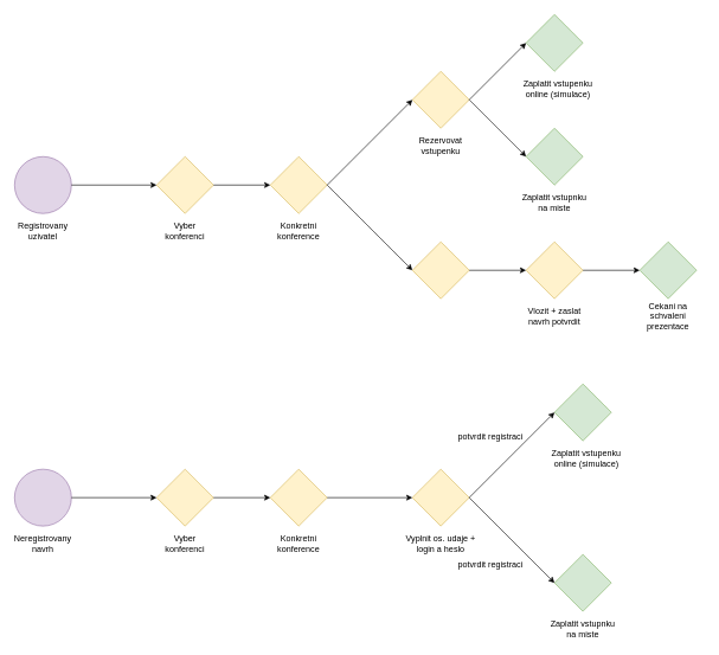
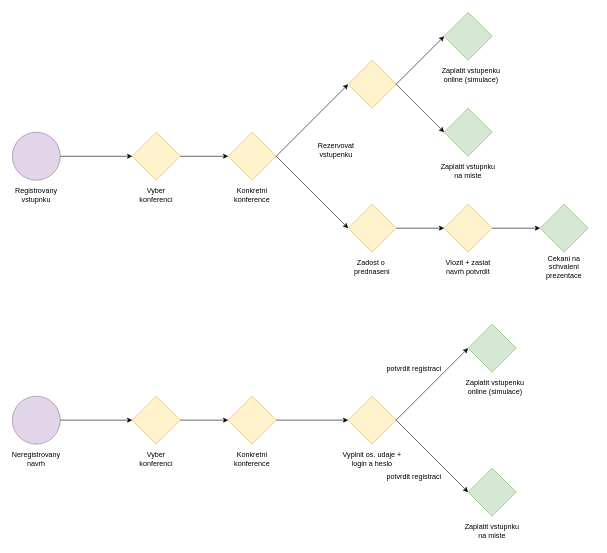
  <mxCell id="0" />
  <mxCell id="1" parent="0" />
  <mxCell id="2" value="" style="ellipse;whiteSpace=wrap;html=1;aspect=fixed;fillColor=#e1d5e7;strokeColor=#9673a6;" vertex="1" parent="1"><mxGeometry x="20" y="220" width="80" height="80" as="geometry" /></mxCell>
- <mxCell id="3" value="Registrovany&lt;div&gt;uzivatel&lt;/div&gt;" style="text;html=1;align=center;verticalAlign=middle;whiteSpace=wrap;rounded=0;" vertex="1" parent="1"><mxGeometry x="30" y="310" width="60" height="30" as="geometry" /></mxCell>
+ <mxCell id="3" value="Registrovany&lt;div&gt;vstupnku&lt;/div&gt;" style="text;html=1;align=center;verticalAlign=middle;whiteSpace=wrap;rounded=0;" vertex="1" parent="1"><mxGeometry x="30" y="310" width="60" height="30" as="geometry" /></mxCell>
  <mxCell id="4" value="" style="rhombus;whiteSpace=wrap;html=1;fillColor=#fff2cc;strokeColor=#d6b656;" vertex="1" parent="1"><mxGeometry x="220" y="220" width="80" height="80" as="geometry" /></mxCell>
  <mxCell id="5" value="" style="endArrow=classic;html=1;rounded=0;exitX=1;exitY=0.5;exitDx=0;exitDy=0;entryX=0;entryY=0.5;entryDx=0;entryDy=0;" edge="1" parent="1" source="2" target="4"><mxGeometry width="50" height="50" relative="1" as="geometry"><mxPoint x="130" y="350" as="sourcePoint" /><mxPoint x="180" y="300" as="targetPoint" /></mxGeometry></mxCell>
  <mxCell id="6" value="Vyber&lt;div&gt;konferenci&lt;/div&gt;" style="text;html=1;align=center;verticalAlign=middle;whiteSpace=wrap;rounded=0;" vertex="1" parent="1"><mxGeometry x="230" y="310" width="60" height="30" as="geometry" /></mxCell>
  <mxCell id="7" value="" style="rhombus;whiteSpace=wrap;html=1;fillColor=#fff2cc;strokeColor=#d6b656;" vertex="1" parent="1"><mxGeometry x="380" y="220" width="80" height="80" as="geometry" /></mxCell>
  <mxCell id="8" value="Konkretni&lt;div&gt;konference&lt;/div&gt;" style="text;html=1;align=center;verticalAlign=middle;whiteSpace=wrap;rounded=0;" vertex="1" parent="1"><mxGeometry x="390" y="310" width="60" height="30" as="geometry" /></mxCell>
  <mxCell id="9" value="" style="endArrow=classic;html=1;rounded=0;exitX=1;exitY=0.5;exitDx=0;exitDy=0;entryX=0;entryY=0.5;entryDx=0;entryDy=0;" edge="1" parent="1" source="4" target="7"><mxGeometry width="50" height="50" relative="1" as="geometry"><mxPoint x="250" y="340" as="sourcePoint" /><mxPoint x="300" y="290" as="targetPoint" /></mxGeometry></mxCell>
  <mxCell id="10" value="" style="rhombus;whiteSpace=wrap;html=1;fillColor=#fff2cc;strokeColor=#d6b656;" vertex="1" parent="1"><mxGeometry x="580" y="100" width="80" height="80" as="geometry" /></mxCell>
- <mxCell id="11" value="Rezervovat&lt;div&gt;vstupenku&lt;/div&gt;" style="text;html=1;align=center;verticalAlign=middle;whiteSpace=wrap;rounded=0;" vertex="1" parent="1"><mxGeometry x="590" y="190" width="60" height="30" as="geometry" /></mxCell>
+ <mxCell id="11" value="Rezervovat&lt;div&gt;vstupenku&lt;/div&gt;" style="text;html=1;align=center;verticalAlign=middle;whiteSpace=wrap;rounded=0;" vertex="1" parent="1"><mxGeometry x="530" y="235" width="60" height="30" as="geometry" /></mxCell>
  <mxCell id="12" value="" style="rhombus;whiteSpace=wrap;html=1;fillColor=#fff2cc;strokeColor=#d6b656;" vertex="1" parent="1"><mxGeometry x="580" y="340" width="80" height="80" as="geometry" /></mxCell>
+ <mxCell id="13" value="Zadost o&amp;nbsp;&lt;div&gt;prednaseni&lt;/div&gt;" style="text;html=1;align=center;verticalAlign=middle;whiteSpace=wrap;rounded=0;" vertex="1" parent="1"><mxGeometry x="590" y="430" width="60" height="30" as="geometry" /></mxCell>
  <mxCell id="14" value="" style="endArrow=classic;html=1;rounded=0;exitX=1;exitY=0.5;exitDx=0;exitDy=0;entryX=0;entryY=0.5;entryDx=0;entryDy=0;" edge="1" parent="1" source="7" target="12"><mxGeometry width="50" height="50" relative="1" as="geometry"><mxPoint x="340" y="340" as="sourcePoint" /><mxPoint x="390" y="290" as="targetPoint" /></mxGeometry></mxCell>
  <mxCell id="15" value="" style="endArrow=classic;html=1;rounded=0;exitX=1;exitY=0.5;exitDx=0;exitDy=0;entryX=0;entryY=0.5;entryDx=0;entryDy=0;" edge="1" parent="1" source="7" target="10"><mxGeometry width="50" height="50" relative="1" as="geometry"><mxPoint x="340" y="340" as="sourcePoint" /><mxPoint x="390" y="290" as="targetPoint" /></mxGeometry></mxCell>
  <mxCell id="16" value="" style="rhombus;whiteSpace=wrap;html=1;fillColor=#fff2cc;strokeColor=#d6b656;" vertex="1" parent="1"><mxGeometry x="740" y="340" width="80" height="80" as="geometry" /></mxCell>
  <mxCell id="17" value="Vlozit + zaslat navrh potvrdit" style="text;html=1;align=center;verticalAlign=middle;whiteSpace=wrap;rounded=0;" vertex="1" parent="1"><mxGeometry x="730" y="430" width="100" height="30" as="geometry" /></mxCell>
  <mxCell id="18" value="" style="rhombus;whiteSpace=wrap;html=1;fillColor=#d5e8d4;strokeColor=#82b366;" vertex="1" parent="1"><mxGeometry x="740" y="180" width="80" height="80" as="geometry" /></mxCell>
  <mxCell id="19" value="Zaplatit vstupnku na miste" style="text;html=1;align=center;verticalAlign=middle;whiteSpace=wrap;rounded=0;" vertex="1" parent="1"><mxGeometry x="730" y="270" width="100" height="30" as="geometry" /></mxCell>
  <mxCell id="20" value="" style="rhombus;whiteSpace=wrap;html=1;fillColor=#d5e8d4;strokeColor=#82b366;" vertex="1" parent="1"><mxGeometry x="740" y="20" width="80" height="80" as="geometry" /></mxCell>
  <mxCell id="21" value="Zaplatit vstupenku online (simulace)" style="text;html=1;align=center;verticalAlign=middle;whiteSpace=wrap;rounded=0;" vertex="1" parent="1"><mxGeometry x="730" y="110" width="110" height="30" as="geometry" /></mxCell>
  <mxCell id="22" value="" style="endArrow=classic;html=1;rounded=0;entryX=0;entryY=0.5;entryDx=0;entryDy=0;exitX=1;exitY=0.5;exitDx=0;exitDy=0;" edge="1" parent="1" source="10" target="20"><mxGeometry width="50" height="50" relative="1" as="geometry"><mxPoint x="640" y="100" as="sourcePoint" /><mxPoint x="760" as="targetPoint" y="-20" /></mxGeometry></mxCell>
  <mxCell id="23" value="" style="endArrow=classic;html=1;rounded=0;entryX=0;entryY=0.5;entryDx=0;entryDy=0;exitX=1;exitY=0.5;exitDx=0;exitDy=0;" edge="1" parent="1" source="10" target="18"><mxGeometry width="50" height="50" relative="1" as="geometry"><mxPoint x="670" y="150" as="sourcePoint" /><mxPoint x="750" y="70" as="targetPoint" /></mxGeometry></mxCell>
  <mxCell id="24" value="" style="rhombus;whiteSpace=wrap;html=1;fillColor=#d5e8d4;strokeColor=#82b366;" vertex="1" parent="1"><mxGeometry x="900" y="340" width="80" height="80" as="geometry" /></mxCell>
  <mxCell id="25" value="Cekani na schvaleni prezentace" style="text;html=1;align=center;verticalAlign=middle;whiteSpace=wrap;rounded=0;" vertex="1" parent="1"><mxGeometry x="890" y="430" width="100" height="30" as="geometry" /></mxCell>
  <mxCell id="26" value="" style="endArrow=classic;html=1;rounded=0;entryX=0;entryY=0.5;entryDx=0;entryDy=0;exitX=1;exitY=0.5;exitDx=0;exitDy=0;" edge="1" parent="1" source="12" target="16"><mxGeometry width="50" height="50" relative="1" as="geometry"><mxPoint x="670" y="150" as="sourcePoint" /><mxPoint x="750" y="230" as="targetPoint" /></mxGeometry></mxCell>
  <mxCell id="27" value="" style="endArrow=classic;html=1;rounded=0;entryX=0;entryY=0.5;entryDx=0;entryDy=0;exitX=1;exitY=0.5;exitDx=0;exitDy=0;" edge="1" parent="1" source="16" target="24"><mxGeometry width="50" height="50" relative="1" as="geometry"><mxPoint x="670" y="390" as="sourcePoint" /><mxPoint x="750" y="390" as="targetPoint" /></mxGeometry></mxCell>
  <mxCell id="28" value="" style="ellipse;whiteSpace=wrap;html=1;aspect=fixed;fillColor=#e1d5e7;strokeColor=#9673a6;" vertex="1" parent="1"><mxGeometry x="20" y="660" width="80" height="80" as="geometry" /></mxCell>
  <mxCell id="29" value="Neregistrovany&lt;div&gt;navrh&lt;/div&gt;" style="text;html=1;align=center;verticalAlign=middle;whiteSpace=wrap;rounded=0;" vertex="1" parent="1"><mxGeometry x="30" y="750" width="60" height="30" as="geometry" /></mxCell>
  <mxCell id="30" value="" style="endArrow=classic;html=1;rounded=0;exitX=1;exitY=0.5;exitDx=0;exitDy=0;entryX=0;entryY=0.5;entryDx=0;entryDy=0;" edge="1" parent="1" source="28" target="31"><mxGeometry width="50" height="50" relative="1" as="geometry"><mxPoint x="130" y="790" as="sourcePoint" /><mxPoint x="220" y="700" as="targetPoint" /></mxGeometry></mxCell>
  <mxCell id="31" value="" style="rhombus;whiteSpace=wrap;html=1;fillColor=#fff2cc;strokeColor=#d6b656;" vertex="1" parent="1"><mxGeometry x="220" y="660" width="80" height="80" as="geometry" /></mxCell>
  <mxCell id="32" value="Vyber&lt;div&gt;konferenci&lt;/div&gt;" style="text;html=1;align=center;verticalAlign=middle;whiteSpace=wrap;rounded=0;" vertex="1" parent="1"><mxGeometry x="230" y="750" width="60" height="30" as="geometry" /></mxCell>
  <mxCell id="33" value="" style="rhombus;whiteSpace=wrap;html=1;fillColor=#fff2cc;strokeColor=#d6b656;" vertex="1" parent="1"><mxGeometry x="380" y="660" width="80" height="80" as="geometry" /></mxCell>
  <mxCell id="34" value="Konkretni&lt;div&gt;konference&lt;/div&gt;" style="text;html=1;align=center;verticalAlign=middle;whiteSpace=wrap;rounded=0;" vertex="1" parent="1"><mxGeometry x="390" y="750" width="60" height="30" as="geometry" /></mxCell>
  <mxCell id="35" value="" style="endArrow=classic;html=1;rounded=0;exitX=1;exitY=0.5;exitDx=0;exitDy=0;entryX=0;entryY=0.5;entryDx=0;entryDy=0;" edge="1" parent="1" source="31" target="33"><mxGeometry width="50" height="50" relative="1" as="geometry"><mxPoint x="250" y="780" as="sourcePoint" /><mxPoint x="300" y="730" as="targetPoint" /></mxGeometry></mxCell>
  <mxCell id="36" value="" style="rhombus;whiteSpace=wrap;html=1;fillColor=#fff2cc;strokeColor=#d6b656;" vertex="1" parent="1"><mxGeometry x="580" y="660" width="80" height="80" as="geometry" /></mxCell>
  <mxCell id="37" value="Vyplnit os. udaje + login a heslo" style="text;html=1;align=center;verticalAlign=middle;whiteSpace=wrap;rounded=0;" vertex="1" parent="1"><mxGeometry x="570" y="750" width="100" height="30" as="geometry" /></mxCell>
  <mxCell id="38" value="" style="endArrow=classic;html=1;rounded=0;exitX=1;exitY=0.5;exitDx=0;exitDy=0;entryX=0;entryY=0.5;entryDx=0;entryDy=0;" edge="1" parent="1" target="36" source="33"><mxGeometry width="50" height="50" relative="1" as="geometry"><mxPoint x="310" y="710" as="sourcePoint" /><mxPoint x="310" y="740" as="targetPoint" /></mxGeometry></mxCell>
  <mxCell id="39" value="" style="rhombus;whiteSpace=wrap;html=1;fillColor=#d5e8d4;strokeColor=#82b366;" vertex="1" parent="1"><mxGeometry x="780" y="780" width="80" height="80" as="geometry" /></mxCell>
  <mxCell id="40" value="" style="rhombus;whiteSpace=wrap;html=1;fillColor=#d5e8d4;strokeColor=#82b366;" vertex="1" parent="1"><mxGeometry x="780" y="540" width="80" height="80" as="geometry" /></mxCell>
  <mxCell id="41" value="Zaplatit vstupenku online (simulace)" style="text;html=1;align=center;verticalAlign=middle;whiteSpace=wrap;rounded=0;" vertex="1" parent="1"><mxGeometry x="770" y="630" width="110" height="30" as="geometry" /></mxCell>
  <mxCell id="42" value="" style="endArrow=classic;html=1;rounded=0;entryX=0;entryY=0.5;entryDx=0;entryDy=0;exitX=1;exitY=0.5;exitDx=0;exitDy=0;" edge="1" parent="1" target="40"><mxGeometry width="50" height="50" relative="1" as="geometry"><mxPoint x="660" y="700" as="sourcePoint" /><mxPoint x="760" y="540" as="targetPoint" /></mxGeometry></mxCell>
  <mxCell id="43" value="" style="endArrow=classic;html=1;rounded=0;entryX=0;entryY=0.5;entryDx=0;entryDy=0;exitX=1;exitY=0.5;exitDx=0;exitDy=0;" edge="1" parent="1" target="39"><mxGeometry width="50" height="50" relative="1" as="geometry"><mxPoint x="660" y="700" as="sourcePoint" /><mxPoint x="750" y="630" as="targetPoint" /></mxGeometry></mxCell>
  <mxCell id="44" value="Zaplatit vstupnku na miste" style="text;html=1;align=center;verticalAlign=middle;whiteSpace=wrap;rounded=0;" vertex="1" parent="1"><mxGeometry x="770" y="870" width="100" height="30" as="geometry" /></mxCell>
  <mxCell id="45" value="potvrdit registraci" style="text;html=1;align=center;verticalAlign=middle;whiteSpace=wrap;rounded=0;rotation=0;" vertex="1" parent="1"><mxGeometry x="630" y="600" width="120" height="30" as="geometry" /></mxCell>
  <mxCell id="46" value="potvrdit registraci" style="text;html=1;align=center;verticalAlign=middle;whiteSpace=wrap;rounded=0;rotation=0;" vertex="1" parent="1"><mxGeometry x="630" y="780" width="120" height="30" as="geometry" /></mxCell>
